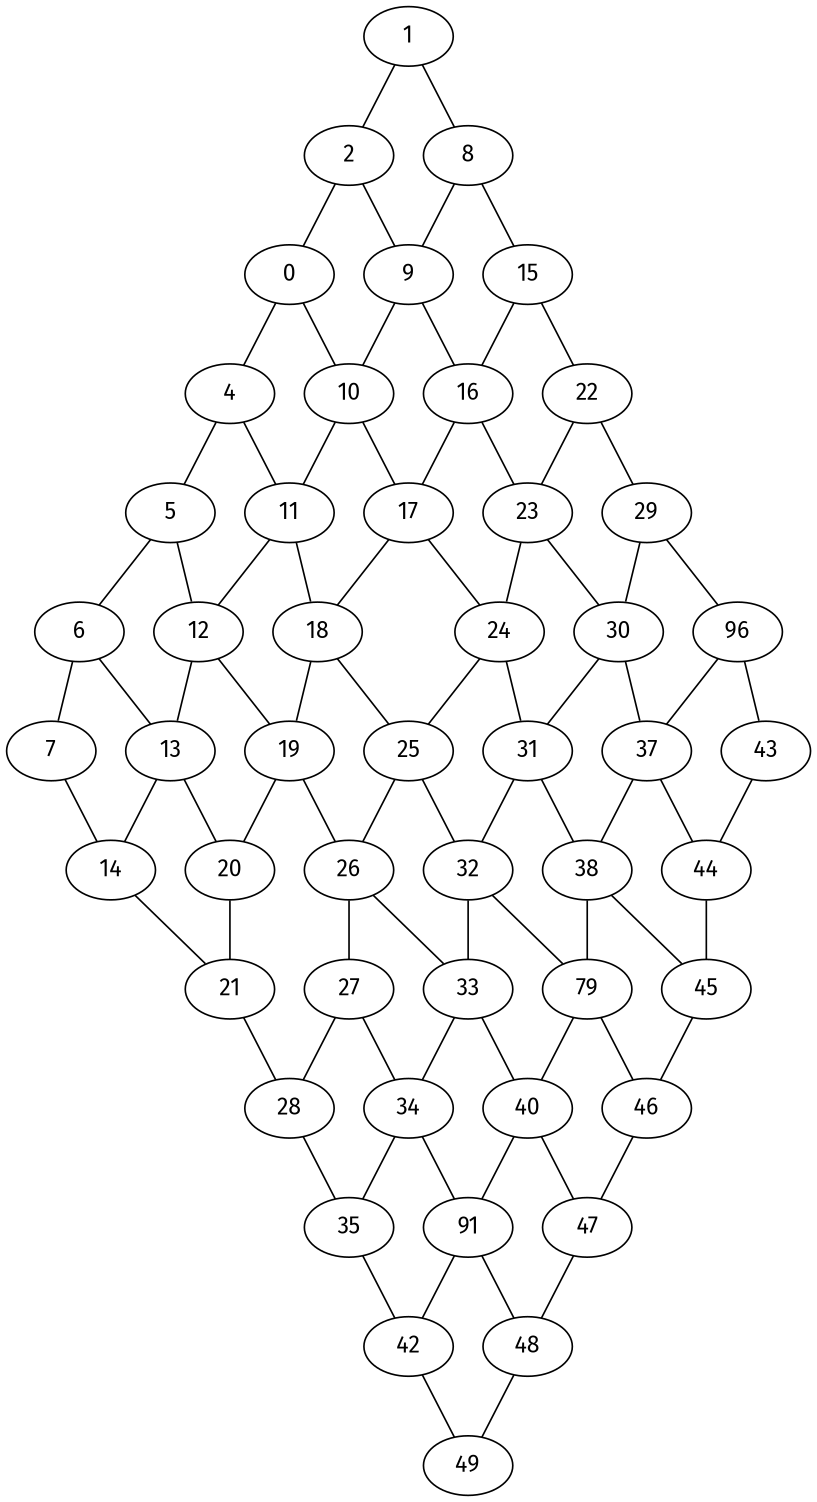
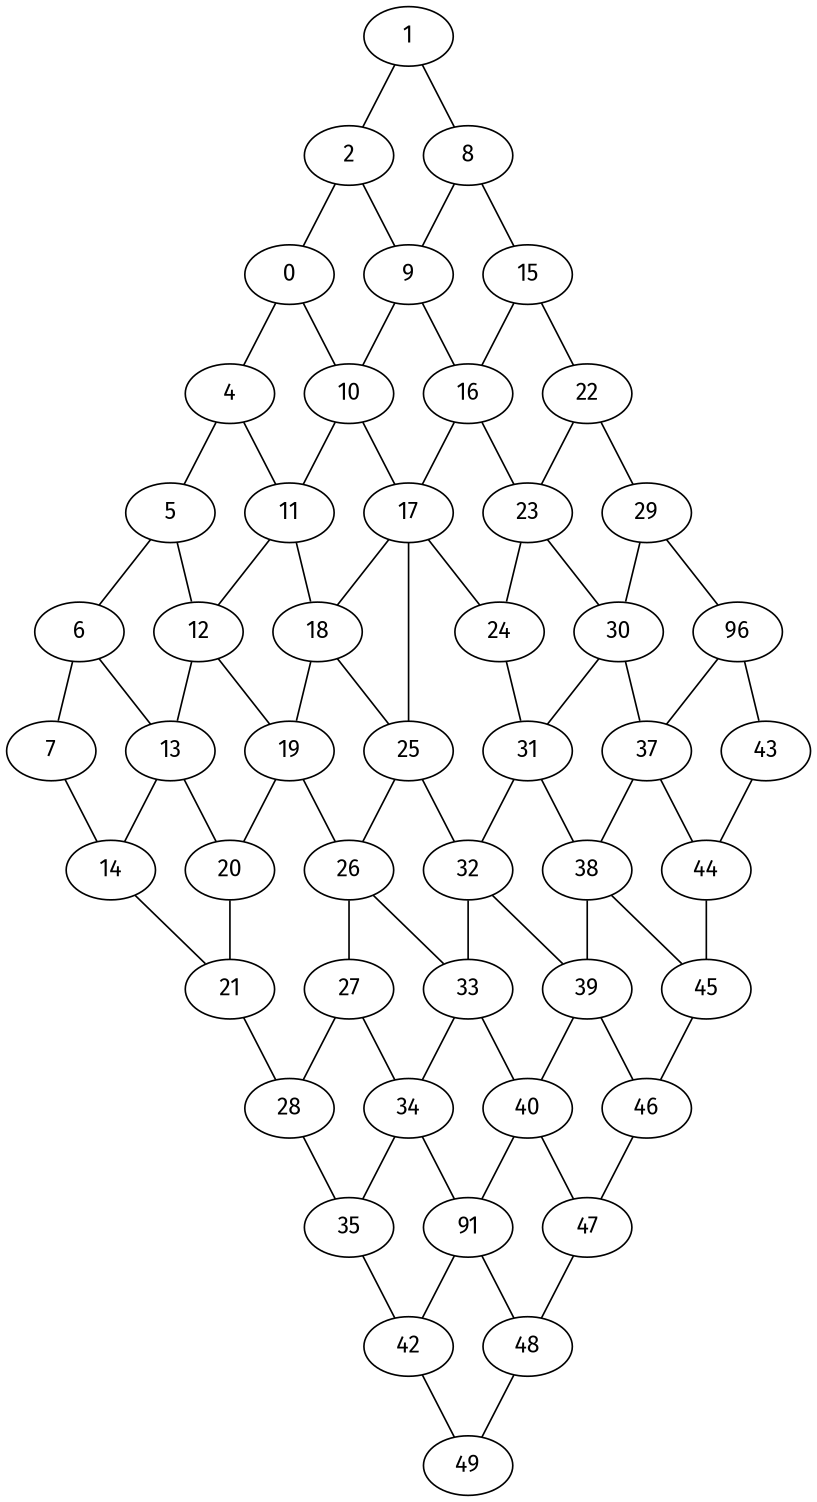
  graph {
    fontname="Fira Sans"
    node [fontname="Fira Sans"]
    edge [fontname="Fira Sans"]
    1
    2
    8
    n4 [label=0]
    9
    15
    4
    10
    16
    22
    5
    11
    17
    23
    6
    12
    18
    24
    7
    13
    19
    25
    14
    20
    26
    21
    28
    29
    30
    31
    32
    27
    33
    34
    35
    n36 [label=96]
    37
    38
-   39 [label=79]
+   39
    40
    n41 [label=91]
    42
    43
    44
    45
    46
    47
    48
    49
    1 -- 2
    1 -- 8
    2 -- n4
    2 -- 9
    8 -- 9
    8 -- 15
    n4 -- 4
    n4 -- 10
    9 -- 10
    9 -- 16
    15 -- 16
    15 -- 22
    4 -- 5
    4 -- 11
    10 -- 11
    10 -- 17
    16 -- 17
    16 -- 23
    22 -- 23
    22 -- 29
    5 -- 6
    5 -- 12
    11 -- 12
    11 -- 18
    17 -- 18
    17 -- 24
    23 -- 24
    23 -- 30
    6 -- 7
    6 -- 13
    12 -- 13
    12 -- 19
    18 -- 19
    18 -- 25
-   24 -- 25
+   17 -- 25
    24 -- 31
    7 -- 14
    13 -- 14
    13 -- 20
    19 -- 20
    19 -- 26
    25 -- 26
    25 -- 32
    14 -- 21
    20 -- 21
    26 -- 27
    26 -- 33
    21 -- 28
    28 -- 35
    29 -- 30
    29 -- n36
    30 -- 31
    30 -- 37
    31 -- 32
    31 -- 38
    32 -- 33
    32 -- 39
    27 -- 28
    27 -- 34
    33 -- 34
    33 -- 40
    34 -- 35
    34 -- n41
    35 -- 42
    n36 -- 37
    n36 -- 43
    37 -- 38
    37 -- 44
    38 -- 39
    38 -- 45
    39 -- 40
    39 -- 46
    40 -- n41
    40 -- 47
    n41 -- 42
    n41 -- 48
    42 -- 49
    43 -- 44
    44 -- 45
    45 -- 46
    46 -- 47
    47 -- 48
    48 -- 49
  }
